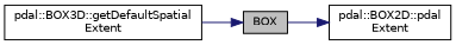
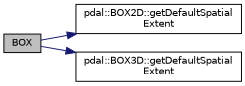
  digraph {
    rankdir=LR
    node [color=black fillcolor=white fontname=Helvetica fontsize=10 shape=record style=filled]
    edge [color=midnightblue fontname=Helvetica fontsize=10 labelfontname=Helvetica labelfontsize=10 style=solid]
    n1 [fillcolor=grey75 fontcolor=black height=0.2 label=BOX width=0.4]
-   n2 [height=0.2 label="pdal::BOX2D::pdal\lExtent" width=0.4]
+   n2 [height=0.2 label="pdal::BOX2D::getDefaultSpatial\lExtent" width=0.4]
    n3 [height=0.2 label="pdal::BOX3D::getDefaultSpatial\lExtent" width=0.4]
    n1 -> n2
-   n3 -> n1
+   n1 -> n3
  }
